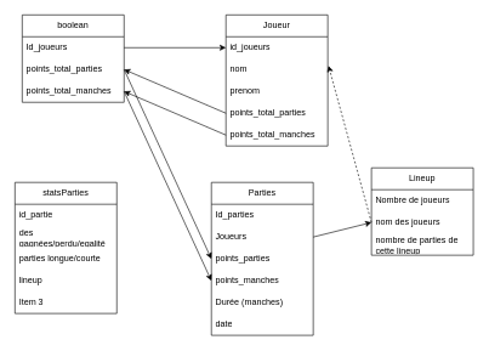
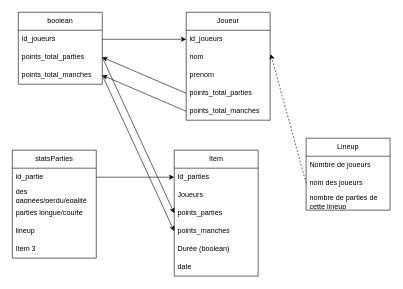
  <mxCell id="0" />
  <mxCell id="1" parent="0" />
- <mxCell id="2" value="&lt;font style=&quot;vertical-align: inherit;&quot;&gt;&lt;font style=&quot;vertical-align: inherit;&quot;&gt;Parties&lt;/font&gt;&lt;/font&gt;" style="swimlane;fontStyle=0;childLayout=stackLayout;horizontal=1;startSize=30;horizontalStack=0;resizeParent=1;resizeParentMax=0;resizeLast=0;collapsible=1;marginBottom=0;whiteSpace=wrap;html=1;" vertex="1" parent="1"><mxGeometry x="290" y="250" width="140" height="210" as="geometry" /></mxCell>
+ <mxCell id="2" value="&lt;font style=&quot;vertical-align: inherit;&quot;&gt;&lt;font style=&quot;vertical-align: inherit;&quot;&gt;Item&lt;/font&gt;&lt;/font&gt;" style="swimlane;fontStyle=0;childLayout=stackLayout;horizontal=1;startSize=30;horizontalStack=0;resizeParent=1;resizeParentMax=0;resizeLast=0;collapsible=1;marginBottom=0;whiteSpace=wrap;html=1;" vertex="1" parent="1"><mxGeometry x="290" y="250" width="140" height="210" as="geometry" /></mxCell>
  <mxCell id="3" value="Id_parties" style="text;strokeColor=none;fillColor=none;align=left;verticalAlign=middle;spacingLeft=4;spacingRight=4;overflow=hidden;points=[[0,0.5],[1,0.5]];portConstraint=eastwest;rotatable=0;whiteSpace=wrap;html=1;" vertex="1" parent="2"><mxGeometry y="30" width="140" height="30" as="geometry" /></mxCell>
  <mxCell id="4" value="&lt;font style=&quot;vertical-align: inherit;&quot;&gt;&lt;font style=&quot;vertical-align: inherit;&quot;&gt;Joueurs&lt;/font&gt;&lt;/font&gt;" style="text;strokeColor=none;fillColor=none;align=left;verticalAlign=middle;spacingLeft=4;spacingRight=4;overflow=hidden;points=[[0,0.5],[1,0.5]];portConstraint=eastwest;rotatable=0;whiteSpace=wrap;html=1;" vertex="1" parent="2"><mxGeometry y="60" width="140" height="30" as="geometry" /></mxCell>
  <mxCell id="5" value="&lt;font style=&quot;vertical-align: inherit;&quot;&gt;&lt;font style=&quot;vertical-align: inherit;&quot;&gt;&lt;font style=&quot;vertical-align: inherit;&quot;&gt;&lt;font style=&quot;vertical-align: inherit;&quot;&gt;points_parties&lt;/font&gt;&lt;/font&gt;&lt;/font&gt;&lt;/font&gt;" style="text;strokeColor=none;fillColor=none;align=left;verticalAlign=middle;spacingLeft=4;spacingRight=4;overflow=hidden;points=[[0,0.5],[1,0.5]];portConstraint=eastwest;rotatable=0;whiteSpace=wrap;html=1;" vertex="1" parent="2"><mxGeometry y="90" width="140" height="30" as="geometry" /></mxCell>
  <mxCell id="6" value="&lt;font style=&quot;vertical-align: inherit;&quot;&gt;&lt;font style=&quot;vertical-align: inherit;&quot;&gt;&lt;font style=&quot;vertical-align: inherit;&quot;&gt;&lt;font style=&quot;vertical-align: inherit;&quot;&gt;points_manches&lt;/font&gt;&lt;/font&gt;&lt;/font&gt;&lt;/font&gt;" style="text;strokeColor=none;fillColor=none;align=left;verticalAlign=middle;spacingLeft=4;spacingRight=4;overflow=hidden;points=[[0,0.5],[1,0.5]];portConstraint=eastwest;rotatable=0;whiteSpace=wrap;html=1;" vertex="1" parent="2"><mxGeometry y="120" width="140" height="30" as="geometry" /></mxCell>
- <mxCell id="7" value="Durée (manches)" style="text;strokeColor=none;fillColor=none;align=left;verticalAlign=middle;spacingLeft=4;spacingRight=4;overflow=hidden;points=[[0,0.5],[1,0.5]];portConstraint=eastwest;rotatable=0;whiteSpace=wrap;html=1;" vertex="1" parent="2"><mxGeometry y="150" width="140" height="30" as="geometry" /></mxCell>
+ <mxCell id="7" value="Durée (boolean)" style="text;strokeColor=none;fillColor=none;align=left;verticalAlign=middle;spacingLeft=4;spacingRight=4;overflow=hidden;points=[[0,0.5],[1,0.5]];portConstraint=eastwest;rotatable=0;whiteSpace=wrap;html=1;" vertex="1" parent="2"><mxGeometry y="150" width="140" height="30" as="geometry" /></mxCell>
  <mxCell id="8" value="date" style="text;strokeColor=none;fillColor=none;align=left;verticalAlign=middle;spacingLeft=4;spacingRight=4;overflow=hidden;points=[[0,0.5],[1,0.5]];portConstraint=eastwest;rotatable=0;whiteSpace=wrap;html=1;" vertex="1" parent="2"><mxGeometry y="180" width="140" height="30" as="geometry" /></mxCell>
  <mxCell id="9" value="&lt;font style=&quot;vertical-align: inherit;&quot;&gt;&lt;font style=&quot;vertical-align: inherit;&quot;&gt;boolean&lt;/font&gt;&lt;/font&gt;" style="swimlane;fontStyle=0;childLayout=stackLayout;horizontal=1;startSize=30;horizontalStack=0;resizeParent=1;resizeParentMax=0;resizeLast=0;collapsible=1;marginBottom=0;whiteSpace=wrap;html=1;" vertex="1" parent="1"><mxGeometry x="30" y="20" width="140" height="120" as="geometry" /></mxCell>
  <mxCell id="10" value="Id_joueurs" style="text;strokeColor=none;fillColor=none;align=left;verticalAlign=middle;spacingLeft=4;spacingRight=4;overflow=hidden;points=[[0,0.5],[1,0.5]];portConstraint=eastwest;rotatable=0;whiteSpace=wrap;html=1;" vertex="1" parent="9"><mxGeometry y="30" width="140" height="30" as="geometry" /></mxCell>
  <mxCell id="11" value="points_total_parties" style="text;strokeColor=none;fillColor=none;align=left;verticalAlign=middle;spacingLeft=4;spacingRight=4;overflow=hidden;points=[[0,0.5],[1,0.5]];portConstraint=eastwest;rotatable=0;whiteSpace=wrap;html=1;" vertex="1" parent="9"><mxGeometry y="60" width="140" height="30" as="geometry" /></mxCell>
  <mxCell id="12" value="points_total_manches" style="text;strokeColor=none;fillColor=none;align=left;verticalAlign=middle;spacingLeft=4;spacingRight=4;overflow=hidden;points=[[0,0.5],[1,0.5]];portConstraint=eastwest;rotatable=0;whiteSpace=wrap;html=1;" vertex="1" parent="9"><mxGeometry y="90" width="140" height="30" as="geometry" /></mxCell>
  <mxCell id="13" value="Lineup" style="swimlane;fontStyle=0;childLayout=stackLayout;horizontal=1;startSize=30;horizontalStack=0;resizeParent=1;resizeParentMax=0;resizeLast=0;collapsible=1;marginBottom=0;whiteSpace=wrap;html=1;" vertex="1" parent="1"><mxGeometry x="510" y="230" width="140" height="120" as="geometry" /></mxCell>
  <mxCell id="14" value="Nombre de joueurs" style="text;strokeColor=none;fillColor=none;align=left;verticalAlign=middle;spacingLeft=4;spacingRight=4;overflow=hidden;points=[[0,0.5],[1,0.5]];portConstraint=eastwest;rotatable=0;whiteSpace=wrap;html=1;" vertex="1" parent="13"><mxGeometry y="30" width="140" height="30" as="geometry" /></mxCell>
  <mxCell id="15" value="nom des joueurs" style="text;strokeColor=none;fillColor=none;align=left;verticalAlign=middle;spacingLeft=4;spacingRight=4;overflow=hidden;points=[[0,0.5],[1,0.5]];portConstraint=eastwest;rotatable=0;whiteSpace=wrap;html=1;" vertex="1" parent="13"><mxGeometry y="60" width="140" height="30" as="geometry" /></mxCell>
  <mxCell id="16" value="nombre de parties de cette lineup" style="text;strokeColor=none;fillColor=none;align=left;verticalAlign=middle;spacingLeft=4;spacingRight=4;overflow=hidden;points=[[0,0.5],[1,0.5]];portConstraint=eastwest;rotatable=0;whiteSpace=wrap;html=1;" vertex="1" parent="13"><mxGeometry y="90" width="140" height="30" as="geometry" /></mxCell>
  <mxCell id="17" value="Joueur" style="swimlane;fontStyle=0;childLayout=stackLayout;horizontal=1;startSize=30;horizontalStack=0;resizeParent=1;resizeParentMax=0;resizeLast=0;collapsible=1;marginBottom=0;whiteSpace=wrap;html=1;" vertex="1" parent="1"><mxGeometry x="310" y="20" width="140" height="180" as="geometry" /></mxCell>
  <mxCell id="18" value="id_joueurs" style="text;strokeColor=none;fillColor=none;align=left;verticalAlign=middle;spacingLeft=4;spacingRight=4;overflow=hidden;points=[[0,0.5],[1,0.5]];portConstraint=eastwest;rotatable=0;whiteSpace=wrap;html=1;" vertex="1" parent="17"><mxGeometry y="30" width="140" height="30" as="geometry" /></mxCell>
  <mxCell id="19" value="nom" style="text;strokeColor=none;fillColor=none;align=left;verticalAlign=middle;spacingLeft=4;spacingRight=4;overflow=hidden;points=[[0,0.5],[1,0.5]];portConstraint=eastwest;rotatable=0;whiteSpace=wrap;html=1;" vertex="1" parent="17"><mxGeometry y="60" width="140" height="30" as="geometry" /></mxCell>
  <mxCell id="20" value="prenom" style="text;strokeColor=none;fillColor=none;align=left;verticalAlign=middle;spacingLeft=4;spacingRight=4;overflow=hidden;points=[[0,0.5],[1,0.5]];portConstraint=eastwest;rotatable=0;whiteSpace=wrap;html=1;" vertex="1" parent="17"><mxGeometry y="90" width="140" height="30" as="geometry" /></mxCell>
  <mxCell id="21" value="points_total_parties" style="text;strokeColor=none;fillColor=none;align=left;verticalAlign=middle;spacingLeft=4;spacingRight=4;overflow=hidden;points=[[0,0.5],[1,0.5]];portConstraint=eastwest;rotatable=0;whiteSpace=wrap;html=1;" vertex="1" parent="17"><mxGeometry y="120" width="140" height="30" as="geometry" /></mxCell>
  <mxCell id="22" value="points_total_manches" style="text;strokeColor=none;fillColor=none;align=left;verticalAlign=middle;spacingLeft=4;spacingRight=4;overflow=hidden;points=[[0,0.5],[1,0.5]];portConstraint=eastwest;rotatable=0;whiteSpace=wrap;html=1;" vertex="1" parent="17"><mxGeometry y="150" width="140" height="30" as="geometry" /></mxCell>
  <mxCell id="23" value="" style="endArrow=classic;html=1;rounded=0;entryX=0;entryY=0.5;entryDx=0;entryDy=0;exitX=1;exitY=0.5;exitDx=0;exitDy=0;" edge="1" parent="1" source="10" target="18"><mxGeometry width="50" height="50" relative="1" as="geometry"><mxPoint x="200" y="-60" as="sourcePoint" /><mxPoint x="360" y="90" as="targetPoint" /></mxGeometry></mxCell>
  <mxCell id="24" value="" style="endArrow=classic;html=1;rounded=0;exitX=0;exitY=0.5;exitDx=0;exitDy=0;entryX=1.007;entryY=0.329;entryDx=0;entryDy=0;entryPerimeter=0;dashed=1;" edge="1" parent="1" source="15" target="19"><mxGeometry width="50" height="50" relative="1" as="geometry"><mxPoint x="310" y="10" as="sourcePoint" /><mxPoint x="400" y="-30" as="targetPoint" /></mxGeometry></mxCell>
- <mxCell id="25" value="" style="endArrow=classic;html=1;rounded=0;exitX=1;exitY=0.5;exitDx=0;exitDy=0;entryX=0;entryY=0.5;entryDx=0;entryDy=0;" edge="1" parent="1" source="4" target="15"><mxGeometry width="50" height="50" relative="1" as="geometry"><mxPoint x="360" y="70" as="sourcePoint" /><mxPoint x="580" y="-10" as="targetPoint" /></mxGeometry></mxCell>
  <mxCell id="26" value="statsParties" style="swimlane;fontStyle=0;childLayout=stackLayout;horizontal=1;startSize=30;horizontalStack=0;resizeParent=1;resizeParentMax=0;resizeLast=0;collapsible=1;marginBottom=0;whiteSpace=wrap;html=1;" vertex="1" parent="1"><mxGeometry x="20" y="250" width="140" height="180" as="geometry" /></mxCell>
  <mxCell id="27" value="id_partie" style="text;strokeColor=none;fillColor=none;align=left;verticalAlign=middle;spacingLeft=4;spacingRight=4;overflow=hidden;points=[[0,0.5],[1,0.5]];portConstraint=eastwest;rotatable=0;whiteSpace=wrap;html=1;" vertex="1" parent="26"><mxGeometry y="30" width="140" height="30" as="geometry" /></mxCell>
  <mxCell id="28" value="&lt;font style=&quot;vertical-align: inherit;&quot;&gt;&lt;font style=&quot;vertical-align: inherit;&quot;&gt;&lt;font style=&quot;vertical-align: inherit;&quot;&gt;&lt;font style=&quot;vertical-align: inherit;&quot;&gt;des gagnées/perdu/egalité&lt;/font&gt;&lt;/font&gt;&lt;/font&gt;&lt;/font&gt;" style="text;strokeColor=none;fillColor=none;align=left;verticalAlign=middle;spacingLeft=4;spacingRight=4;overflow=hidden;points=[[0,0.5],[1,0.5]];portConstraint=eastwest;rotatable=0;whiteSpace=wrap;html=1;" vertex="1" parent="26"><mxGeometry y="60" width="140" height="30" as="geometry" /></mxCell>
  <mxCell id="29" value="parties longue/courte" style="text;strokeColor=none;fillColor=none;align=left;verticalAlign=middle;spacingLeft=4;spacingRight=4;overflow=hidden;points=[[0,0.5],[1,0.5]];portConstraint=eastwest;rotatable=0;whiteSpace=wrap;html=1;" vertex="1" parent="26"><mxGeometry y="90" width="140" height="30" as="geometry" /></mxCell>
  <mxCell id="30" value="lineup" style="text;strokeColor=none;fillColor=none;align=left;verticalAlign=middle;spacingLeft=4;spacingRight=4;overflow=hidden;points=[[0,0.5],[1,0.5]];portConstraint=eastwest;rotatable=0;whiteSpace=wrap;html=1;" vertex="1" parent="26"><mxGeometry y="120" width="140" height="30" as="geometry" /></mxCell>
  <mxCell id="31" value="Item 3" style="text;strokeColor=none;fillColor=none;align=left;verticalAlign=middle;spacingLeft=4;spacingRight=4;overflow=hidden;points=[[0,0.5],[1,0.5]];portConstraint=eastwest;rotatable=0;whiteSpace=wrap;html=1;" vertex="1" parent="26"><mxGeometry y="150" width="140" height="30" as="geometry" /></mxCell>
+ <mxCell id="32" value="" style="endArrow=classic;html=1;rounded=0;exitX=1;exitY=0.5;exitDx=0;exitDy=0;entryX=0;entryY=0.5;entryDx=0;entryDy=0;" edge="1" parent="1" source="27" target="3"><mxGeometry width="50" height="50" relative="1" as="geometry"><mxPoint x="360" y="210" as="sourcePoint" /><mxPoint x="410" y="160" as="targetPoint" /></mxGeometry></mxCell>
  <mxCell id="33" value="" style="endArrow=classic;html=1;rounded=0;exitX=1;exitY=0.5;exitDx=0;exitDy=0;entryX=0;entryY=0.5;entryDx=0;entryDy=0;" edge="1" parent="1" source="11" target="5"><mxGeometry width="50" height="50" relative="1" as="geometry"><mxPoint x="360" y="270" as="sourcePoint" /><mxPoint x="410" y="220" as="targetPoint" /></mxGeometry></mxCell>
  <mxCell id="34" value="" style="endArrow=classic;html=1;rounded=0;exitX=1;exitY=0.5;exitDx=0;exitDy=0;entryX=0;entryY=0.5;entryDx=0;entryDy=0;" edge="1" parent="1" source="12" target="6"><mxGeometry width="50" height="50" relative="1" as="geometry"><mxPoint x="230" y="150" as="sourcePoint" /><mxPoint x="350" y="410" as="targetPoint" /></mxGeometry></mxCell>
  <mxCell id="35" value="" style="endArrow=classic;html=1;rounded=0;exitX=0;exitY=0.5;exitDx=0;exitDy=0;entryX=1;entryY=0.5;entryDx=0;entryDy=0;" edge="1" parent="1" source="21" target="11"><mxGeometry width="50" height="50" relative="1" as="geometry"><mxPoint x="360" y="270" as="sourcePoint" /><mxPoint x="410" y="220" as="targetPoint" /></mxGeometry></mxCell>
  <mxCell id="36" value="" style="endArrow=classic;html=1;rounded=0;exitX=0;exitY=0.5;exitDx=0;exitDy=0;entryX=1;entryY=0.5;entryDx=0;entryDy=0;" edge="1" parent="1" source="22" target="12"><mxGeometry width="50" height="50" relative="1" as="geometry"><mxPoint x="360" y="270" as="sourcePoint" /><mxPoint x="410" y="220" as="targetPoint" /></mxGeometry></mxCell>
